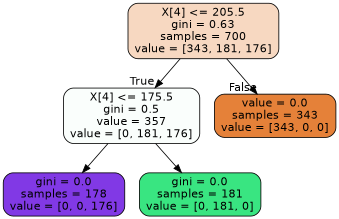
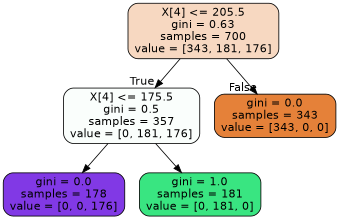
  digraph {
    node [color=black fontname=helvetica shape=box style="filled, rounded"]
    edge [fontname=helvetica]
    n1 [fillcolor="#f7d8c1" label="X[4] <= 205.5\ngini = 0.63\nsamples = 700\nvalue = [343, 181, 176]"]
-   n2 [fillcolor="#fafefc" label="X[4] <= 175.5\ngini = 0.5\nvalue = 357\nvalue = [0, 181, 176]"]
-   n3 [fillcolor="#e58139" label="value = 0.0\nsamples = 343\nvalue = [343, 0, 0]"]
+   n2 [fillcolor="#fafefc" label="X[4] <= 175.5\ngini = 0.5\nsamples = 357\nvalue = [0, 181, 176]"]
+   n3 [fillcolor="#e58139" label="gini = 0.0\nsamples = 343\nvalue = [343, 0, 0]"]
    n4 [fillcolor="#8139e5" label="gini = 0.0\nsamples = 178\nvalue = [0, 0, 176]"]
-   n5 [fillcolor="#39e581" label="gini = 0.0\nsamples = 181\nvalue = [0, 181, 0]"]
+   n5 [fillcolor="#39e581" label="gini = 1.0\nsamples = 181\nvalue = [0, 181, 0]"]
    n1 -> n2 [headlabel=True labelangle=45 labeldistance=2.5]
    n1 -> n3 [headlabel=False labelangle=-45 labeldistance=2.5]
    n2 -> n4
    n2 -> n5
  }
